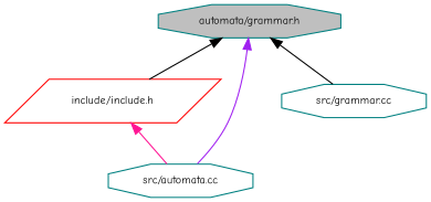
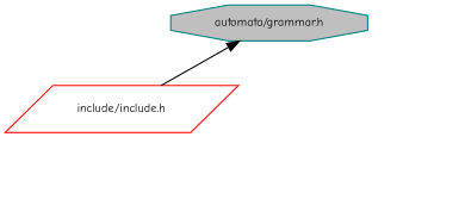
  digraph {
    fontname="Comic Neue"
    node [color=teal fillcolor=white fontname="Comic Neue" fontsize=10 shape=octagon style=filled]
    edge [color=black dir=back fontname="Comic Neue" fontsize=10 labelfontname=Helvetica labelfontsize=10 style=solid]
    n1 [fillcolor=grey75 fontcolor=black height=0.2 label="automata/grammar.h" width=0.4]
    n2 [color=red height=0.2 label="include/include.h" shape=parallelogram width=0.4]
-   n3 [height=0.2 label="src/automata.cc" width=0.4]
-   n4 [height=0.2 label="src/grammar.cc" width=0.4]
    n1 -> n2
-   n1 -> n3 [color=purple]
-   n1 -> n4
-   n2 -> n3 [color=deeppink]
  }
